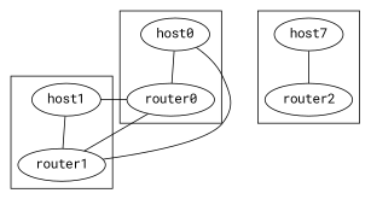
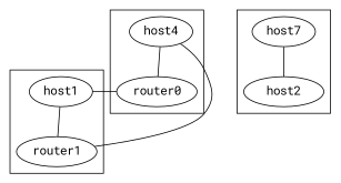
  graph {
    fontname="Roboto Mono"
    node [fontname="Roboto Mono"]
    edge [fontname="Roboto Mono"]
    host1
    router1
-   host0
+   host0 [label=host4]
    router0
    n5 [label=host7]
-   router2
+   router2 [label=host2]
    subgraph cluster_1 {
      host1
      router1
    }
    subgraph cluster_2 {
      host0
      router0
    }
    subgraph cluster_3 {
      n5
      router2
    }
    host1 -- router1
    router1 -- host0
    host0 -- router0
    router0 -- host1
-   router0 -- router1
    n5 -- router2
  }
